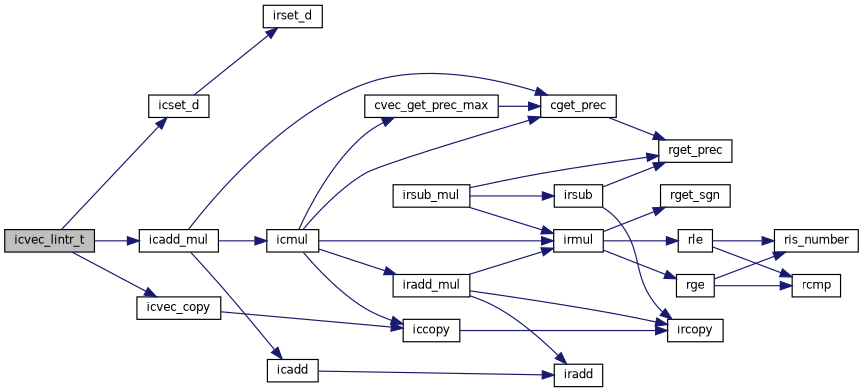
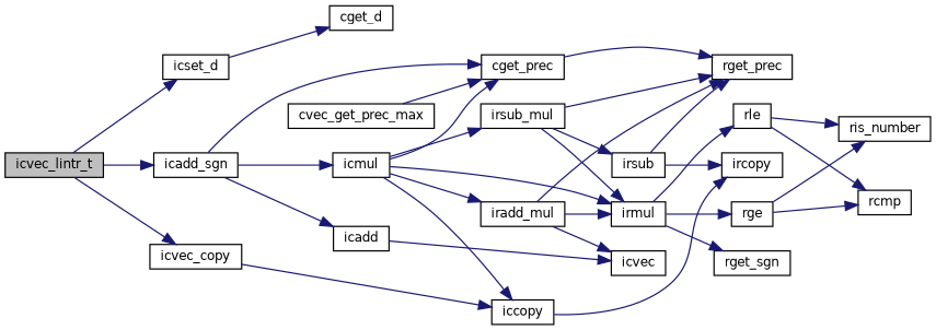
  digraph {
    fontname="DejaVu Sans"
    rankdir=LR
    node [color=black fillcolor=white fontname="DejaVu Sans" fontsize=10 shape=record style=filled]
    edge [color=midnightblue fontname="DejaVu Sans" fontsize=10 labelfontname=Helvetica labelfontsize=10 style=solid]
    n1 [fillcolor=grey75 fontcolor=black height=0.2 label=icvec_lintr_t width=0.4]
    n2 [height=0.2 label=icset_d width=0.4]
-   n3 [height=0.2 label=icadd_mul width=0.4]
+   n3 [height=0.2 label=icadd_sgn width=0.4]
    n4 [height=0.2 label=icvec_copy width=0.4]
    n5 [height=0.2 label=cvec_get_prec_max width=0.4]
    n6 [height=0.2 label=cget_prec width=0.4]
-   n7 [height=0.2 label=irset_d width=0.4]
+   n7 [height=0.2 label=cget_d width=0.4]
    n8 [height=0.2 label=icmul width=0.4]
    n9 [height=0.2 label=icadd width=0.4]
    n10 [height=0.2 label=iccopy width=0.4]
    n11 [height=0.2 label=rget_prec width=0.4]
    n12 [height=0.2 label=irmul width=0.4]
    n13 [height=0.2 label=irsub_mul width=0.4]
    n14 [height=0.2 label=iradd_mul width=0.4]
-   n15 [height=0.2 label=iradd width=0.4]
+   n15 [height=0.2 label=icvec width=0.4]
    n16 [height=0.2 label=rget_sgn width=0.4]
    n17 [height=0.2 label=rle width=0.4]
    n18 [height=0.2 label=rge width=0.4]
    n19 [height=0.2 label=irsub width=0.4]
    n20 [height=0.2 label=ircopy width=0.4]
    n21 [height=0.2 label=ris_number width=0.4]
    n22 [height=0.2 label=rcmp width=0.4]
    n1 -> n2
    n1 -> n3
    n1 -> n4
    n2 -> n7
    n3 -> n6
    n3 -> n8
    n3 -> n9
    n4 -> n10
    n5 -> n6
    n6 -> n11
    n8 -> n6
    n8 -> n10
    n8 -> n12
-   n8 -> n5
+   n8 -> n13
    n8 -> n14
    n9 -> n15
    n10 -> n20
    n12 -> n16
    n12 -> n17
    n12 -> n18
    n13 -> n11
    n13 -> n12
    n13 -> n19
-   n14 -> n20
+   n14 -> n11
    n14 -> n12
    n14 -> n15
    n17 -> n21
    n17 -> n22
    n18 -> n21
    n18 -> n22
    n19 -> n11
    n19 -> n20
  }
